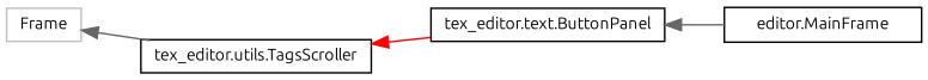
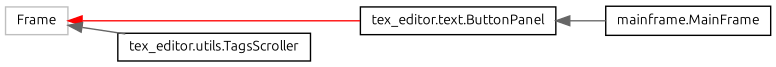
  digraph {
    fontname=Ubuntu
    rankdir=LR
    node [color=black fillcolor=white fontname=Ubuntu fontsize=10 shape=record style=filled]
    edge [color=gray40 dir=back fontname=Ubuntu fontsize=10 labelfontname=Helvetica labelfontsize=10 style=solid]
    n1 [color=grey75 height=0.2 label=Frame width=0.4]
    n2 [height=0.2 label="tex_editor.text.ButtonPanel" width=0.4]
    n3 [height=0.2 label="tex_editor.utils.TagsScroller" width=0.4]
-   n4 [height=0.2 label="editor.MainFrame" width=0.4]
-   n3 -> n2 [color=red]
+   n4 [height=0.2 label="mainframe.MainFrame" width=0.4]
+   n1 -> n2 [color=red]
    n1 -> n3
    n2 -> n4
  }
